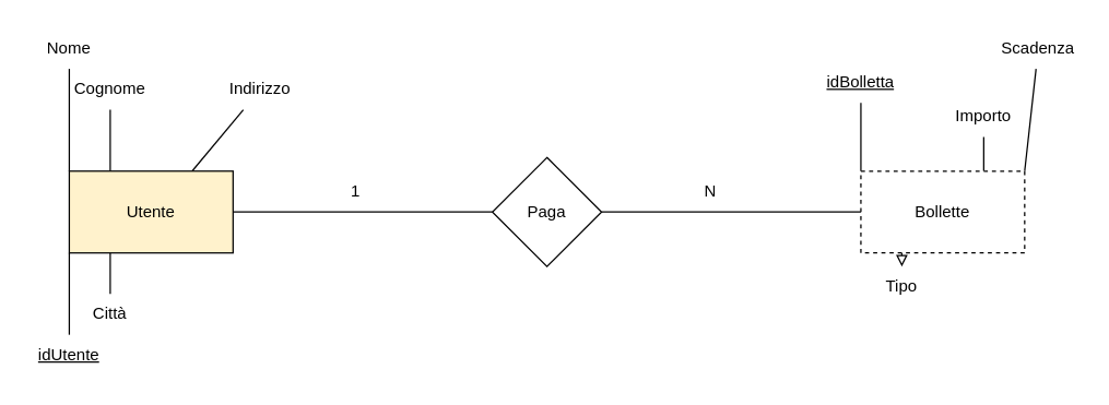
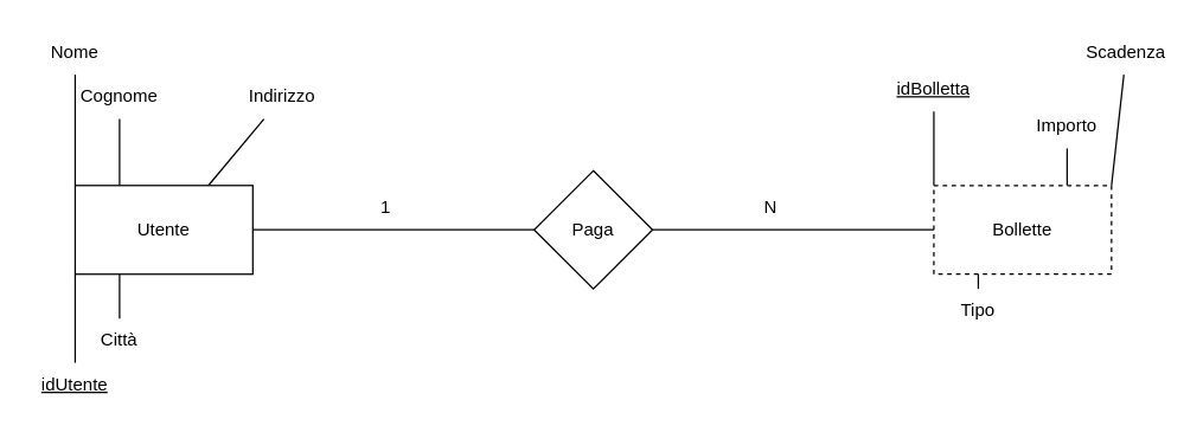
  <mxCell id="0" />
  <mxCell id="1" parent="0" />
  <mxCell id="2" style="edgeStyle=none;html=1;exitX=1;exitY=0.5;exitDx=0;exitDy=0;endArrow=none;endFill=0;" parent="1" source="8" target="15" edge="1"><mxGeometry relative="1" as="geometry"><mxPoint x="300" y="165" as="targetPoint" /></mxGeometry></mxCell>
  <mxCell id="3" style="edgeStyle=none;html=1;exitX=0;exitY=0;exitDx=0;exitDy=0;endArrow=none;endFill=0;" parent="1" source="8" target="16" edge="1"><mxGeometry relative="1" as="geometry"><mxPoint x="50" y="35" as="targetPoint" /></mxGeometry></mxCell>
  <mxCell id="4" style="edgeStyle=none;html=1;exitX=0.25;exitY=0;exitDx=0;exitDy=0;endArrow=none;endFill=0;" parent="1" source="8" target="17" edge="1"><mxGeometry relative="1" as="geometry"><mxPoint x="80" y="65" as="targetPoint" /></mxGeometry></mxCell>
  <mxCell id="5" style="edgeStyle=none;html=1;exitX=0.75;exitY=0;exitDx=0;exitDy=0;endArrow=none;endFill=0;" parent="1" source="8" target="19" edge="1"><mxGeometry relative="1" as="geometry"><mxPoint x="140" y="75" as="targetPoint" /></mxGeometry></mxCell>
  <mxCell id="6" style="edgeStyle=none;html=1;exitX=0;exitY=1;exitDx=0;exitDy=0;endArrow=none;endFill=0;" parent="1" source="8" target="20" edge="1"><mxGeometry relative="1" as="geometry"><mxPoint x="50" y="225" as="targetPoint" /></mxGeometry></mxCell>
  <mxCell id="7" style="edgeStyle=none;html=1;exitX=0.25;exitY=1;exitDx=0;exitDy=0;endArrow=none;endFill=0;" parent="1" source="8" target="21" edge="1"><mxGeometry relative="1" as="geometry"><mxPoint x="80" y="215" as="targetPoint" /></mxGeometry></mxCell>
- <mxCell id="8" value="Utente" style="rounded=0;whiteSpace=wrap;html=1;fillColor=#fff2cc;" parent="1" vertex="1"><mxGeometry x="50" y="125" width="120" height="60" as="geometry" /></mxCell>
+ <mxCell id="8" value="Utente" style="rounded=0;whiteSpace=wrap;html=1;" parent="1" vertex="1"><mxGeometry x="50" y="125" width="120" height="60" as="geometry" /></mxCell>
  <mxCell id="9" style="edgeStyle=none;html=1;exitX=0;exitY=0.5;exitDx=0;exitDy=0;entryX=1;entryY=0.5;entryDx=0;entryDy=0;endArrow=none;endFill=0;" parent="1" source="14" target="15" edge="1"><mxGeometry relative="1" as="geometry" /></mxCell>
  <mxCell id="10" style="edgeStyle=none;html=1;exitX=0;exitY=0;exitDx=0;exitDy=0;endArrow=none;endFill=0;" parent="1" source="14" target="18" edge="1"><mxGeometry relative="1" as="geometry"><mxPoint x="630" y="75" as="targetPoint" /></mxGeometry></mxCell>
- <mxCell id="11" style="edgeStyle=none;html=1;exitX=0.25;exitY=0;exitDx=0;exitDy=0;endArrow=block;endFill=0;" parent="1" source="14" target="22" edge="1"><mxGeometry relative="1" as="geometry"><mxPoint x="660" y="105" as="targetPoint" /></mxGeometry></mxCell>
+ <mxCell id="11" style="edgeStyle=none;html=1;exitX=0.25;exitY=0;exitDx=0;exitDy=0;endArrow=none;endFill=0;" parent="1" source="14" target="22" edge="1"><mxGeometry relative="1" as="geometry"><mxPoint x="660" y="105" as="targetPoint" /></mxGeometry></mxCell>
  <mxCell id="12" style="edgeStyle=none;html=1;exitX=0.75;exitY=0;exitDx=0;exitDy=0;endArrow=none;endFill=0;" parent="1" source="14" target="23" edge="1"><mxGeometry relative="1" as="geometry"><mxPoint x="720" y="85" as="targetPoint" /></mxGeometry></mxCell>
  <mxCell id="13" style="edgeStyle=none;html=1;exitX=1;exitY=0;exitDx=0;exitDy=0;endArrow=none;endFill=0;" parent="1" source="14" target="24" edge="1"><mxGeometry relative="1" as="geometry"><mxPoint x="770" y="125" as="targetPoint" /></mxGeometry></mxCell>
  <mxCell id="14" value="Bollette" style="rounded=0;whiteSpace=wrap;html=1;dashed=1;" parent="1" vertex="1"><mxGeometry x="630" y="125" width="120" height="60" as="geometry" /></mxCell>
  <mxCell id="15" value="Paga" style="rhombus;whiteSpace=wrap;html=1;" parent="1" vertex="1"><mxGeometry x="360" y="115" width="80" height="80" as="geometry" /></mxCell>
  <mxCell id="16" value="Nome" style="text;html=1;strokeColor=none;fillColor=none;align=center;verticalAlign=middle;whiteSpace=wrap;rounded=0;" parent="1" vertex="1"><mxGeometry x="20" y="20" width="60" height="30" as="geometry" /></mxCell>
  <mxCell id="17" value="Cognome" style="text;html=1;strokeColor=none;fillColor=none;align=center;verticalAlign=middle;whiteSpace=wrap;rounded=0;" parent="1" vertex="1"><mxGeometry x="50" y="50" width="60" height="30" as="geometry" /></mxCell>
  <mxCell id="18" value="&lt;u&gt;idBolletta&lt;/u&gt;" style="text;html=1;strokeColor=none;fillColor=none;align=center;verticalAlign=middle;whiteSpace=wrap;rounded=0;" parent="1" vertex="1"><mxGeometry x="600" y="45" width="60" height="30" as="geometry" /></mxCell>
  <mxCell id="19" value="Indirizzo" style="text;html=1;strokeColor=none;fillColor=none;align=center;verticalAlign=middle;whiteSpace=wrap;rounded=0;" parent="1" vertex="1"><mxGeometry x="160" y="50" width="60" height="30" as="geometry" /></mxCell>
  <mxCell id="20" value="&lt;u&gt;idUtente&lt;/u&gt;" style="text;html=1;strokeColor=none;fillColor=none;align=center;verticalAlign=middle;whiteSpace=wrap;rounded=0;" parent="1" vertex="1"><mxGeometry x="20" y="245" width="60" height="30" as="geometry" /></mxCell>
  <mxCell id="21" value="Città" style="text;html=1;strokeColor=none;fillColor=none;align=center;verticalAlign=middle;whiteSpace=wrap;rounded=0;" parent="1" vertex="1"><mxGeometry x="50" y="215" width="60" height="30" as="geometry" /></mxCell>
  <mxCell id="22" value="Tipo" style="text;html=1;strokeColor=none;fillColor=none;align=center;verticalAlign=middle;whiteSpace=wrap;rounded=0;" parent="1" vertex="1"><mxGeometry x="630" y="195" width="60" height="30" as="geometry" /></mxCell>
  <mxCell id="23" value="Importo" style="text;html=1;strokeColor=none;fillColor=none;align=center;verticalAlign=middle;whiteSpace=wrap;rounded=0;" parent="1" vertex="1"><mxGeometry x="690" y="70" width="60" height="30" as="geometry" /></mxCell>
  <mxCell id="24" value="Scadenza" style="text;html=1;strokeColor=none;fillColor=none;align=center;verticalAlign=middle;whiteSpace=wrap;rounded=0;" parent="1" vertex="1"><mxGeometry x="730" y="20" width="60" height="30" as="geometry" /></mxCell>
  <mxCell id="25" value="1" style="text;html=1;strokeColor=none;fillColor=none;align=center;verticalAlign=middle;whiteSpace=wrap;rounded=0;" parent="1" vertex="1"><mxGeometry x="230" y="125" width="60" height="30" as="geometry" /></mxCell>
  <mxCell id="26" value="N" style="text;html=1;strokeColor=none;fillColor=none;align=center;verticalAlign=middle;whiteSpace=wrap;rounded=0;" parent="1" vertex="1"><mxGeometry x="490" y="125" width="60" height="30" as="geometry" /></mxCell>
